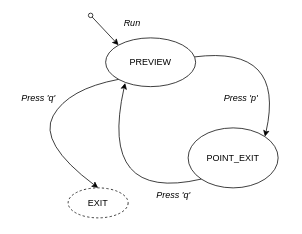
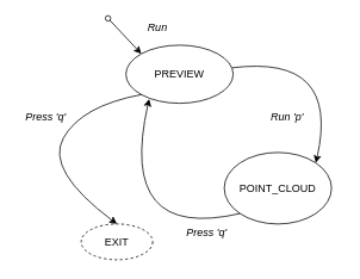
  <mxCell id="0" />
  <mxCell id="1" parent="0" />
  <mxCell id="2" value="PREVIEW" style="ellipse;whiteSpace=wrap;html=1;" parent="1" vertex="1"><mxGeometry x="140" y="50" width="120" height="65" as="geometry" /></mxCell>
- <mxCell id="3" value="POINT_EXIT" style="ellipse;whiteSpace=wrap;html=1;" parent="1" vertex="1"><mxGeometry x="250" y="170" width="120" height="80" as="geometry" /></mxCell>
+ <mxCell id="3" value="POINT_CLOUD" style="ellipse;whiteSpace=wrap;html=1;" parent="1" vertex="1"><mxGeometry x="250" y="170" width="120" height="80" as="geometry" /></mxCell>
  <mxCell id="4" value="" style="endArrow=classic;html=1;entryX=0;entryY=0;entryDx=0;entryDy=0;startArrow=oval;startFill=0;" parent="1" target="2" edge="1"><mxGeometry width="50" height="50" relative="1" as="geometry"><mxPoint x="120" y="20" as="sourcePoint" /><mxPoint x="130" y="-40" as="targetPoint" /></mxGeometry></mxCell>
  <mxCell id="5" value="&lt;i&gt;Run&lt;/i&gt;" style="text;html=1;align=center;verticalAlign=middle;resizable=0;points=[];;autosize=1;" parent="1" vertex="1"><mxGeometry x="155" y="20" width="40" height="20" as="geometry" /></mxCell>
- <mxCell id="6" value="&lt;i&gt;Press 'p'&lt;br&gt;&lt;/i&gt;" style="text;html=1;align=center;verticalAlign=middle;resizable=0;points=[];;autosize=1;" parent="1" vertex="1"><mxGeometry x="290" y="120" width="60" height="20" as="geometry" /></mxCell>
+ <mxCell id="6" value="&lt;i&gt;Run 'p'&lt;br&gt;&lt;/i&gt;" style="text;html=1;align=center;verticalAlign=middle;resizable=0;points=[];;autosize=1;" parent="1" vertex="1"><mxGeometry x="290" y="120" width="60" height="20" as="geometry" /></mxCell>
  <mxCell id="7" value="" style="curved=1;endArrow=classic;html=1;entryX=1;entryY=0;entryDx=0;entryDy=0;" parent="1" source="2" target="3" edge="1"><mxGeometry width="50" height="50" relative="1" as="geometry"><mxPoint x="110" y="440" as="sourcePoint" /><mxPoint x="160" y="390" as="targetPoint" /><Array as="points"><mxPoint x="380" y="60" /></Array></mxGeometry></mxCell>
  <mxCell id="8" value="" style="curved=1;endArrow=classic;html=1;entryX=0.217;entryY=0.925;entryDx=0;entryDy=0;entryPerimeter=0;exitX=0;exitY=1;exitDx=0;exitDy=0;" parent="1" source="3" target="2" edge="1"><mxGeometry width="50" height="50" relative="1" as="geometry"><mxPoint x="89.999" y="200.299" as="sourcePoint" /><mxPoint x="184.216" y="301.716" as="targetPoint" /><Array as="points"><mxPoint x="130" y="270" /></Array></mxGeometry></mxCell>
  <mxCell id="9" value="&lt;i&gt;Press 'q'&lt;br&gt;&lt;/i&gt;" style="text;html=1;align=center;verticalAlign=middle;resizable=0;points=[];;autosize=1;" parent="1" vertex="1"><mxGeometry x="200" y="250" width="60" height="20" as="geometry" /></mxCell>
  <mxCell id="10" value="" style="curved=1;endArrow=classic;html=1;exitX=0;exitY=1;exitDx=0;exitDy=0;endFill=1;entryX=0.5;entryY=0;entryDx=0;entryDy=0;" parent="1" source="2" target="12" edge="1"><mxGeometry width="50" height="50" relative="1" as="geometry"><mxPoint x="39.999" y="180.299" as="sourcePoint" /><mxPoint x="110" y="250" as="targetPoint" /><Array as="points"><mxPoint x="90" y="118" /><mxPoint x="50" y="190" /></Array></mxGeometry></mxCell>
  <mxCell id="11" value="&lt;i&gt;Press 'q'&lt;br&gt;&lt;/i&gt;" style="text;html=1;align=center;verticalAlign=middle;resizable=0;points=[];;autosize=1;" parent="1" vertex="1"><mxGeometry x="20" y="120" width="60" height="20" as="geometry" /></mxCell>
  <mxCell id="12" value="EXIT" style="ellipse;whiteSpace=wrap;html=1;dashed=1;" parent="1" vertex="1"><mxGeometry x="90" y="250" width="80" height="40" as="geometry" /></mxCell>
